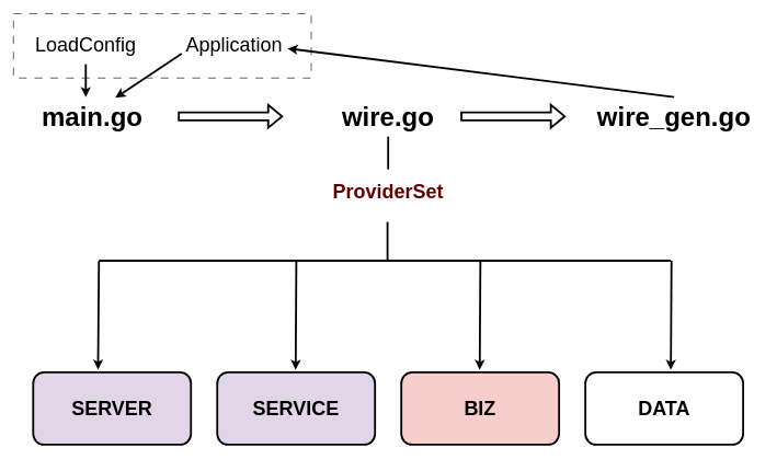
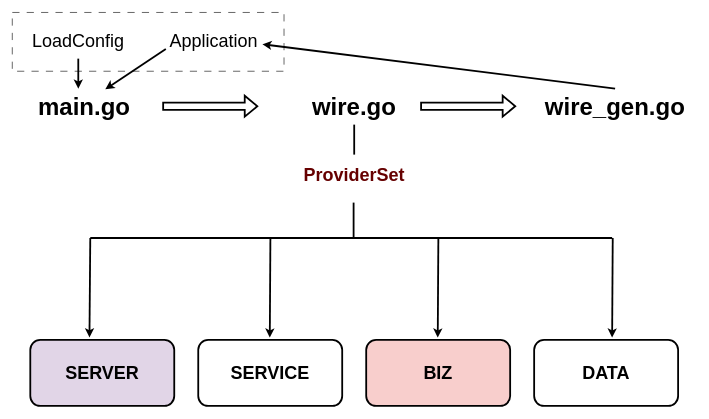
  <mxCell id="0" />
  <mxCell id="1" parent="0" />
  <mxCell id="2" value="" style="rounded=0;whiteSpace=wrap;html=1;dashed=1;dashPattern=12 12;" vertex="1" parent="1"><mxGeometry x="20" y="20" width="453" height="98" as="geometry" /></mxCell>
  <mxCell id="3" value="wire.go" style="text;html=1;strokeColor=none;fillColor=none;align=center;verticalAlign=middle;whiteSpace=wrap;rounded=0;fontSize=40;fontStyle=1" parent="1" vertex="1"><mxGeometry x="480" y="137" width="220" height="80" as="geometry" /></mxCell>
  <mxCell id="4" value="main.go" style="text;html=1;strokeColor=none;fillColor=none;align=center;verticalAlign=middle;whiteSpace=wrap;rounded=0;fontSize=40;fontStyle=1" parent="1" vertex="1"><mxGeometry x="30" y="137" width="220" height="80" as="geometry" /></mxCell>
  <mxCell id="5" value="wire_gen.go" style="text;html=1;strokeColor=none;fillColor=none;align=center;verticalAlign=middle;whiteSpace=wrap;rounded=0;fontSize=40;fontStyle=1" parent="1" vertex="1"><mxGeometry x="890" y="137" width="270" height="80" as="geometry" /></mxCell>
  <mxCell id="6" value="SERVER" style="rounded=1;whiteSpace=wrap;html=1;fontSize=30;fontStyle=1;strokeWidth=3;fillColor=#e1d5e7;" parent="1" vertex="1"><mxGeometry x="50" y="566" width="240" height="110" as="geometry" /></mxCell>
- <mxCell id="7" value="SERVICE" style="rounded=1;whiteSpace=wrap;html=1;fontSize=30;fontStyle=1;strokeWidth=3;fillColor=#e1d5e7;" parent="1" vertex="1"><mxGeometry x="330" y="566" width="240" height="110" as="geometry" /></mxCell>
+ <mxCell id="7" value="SERVICE" style="rounded=1;whiteSpace=wrap;html=1;fontSize=30;fontStyle=1;strokeWidth=3;" parent="1" vertex="1"><mxGeometry x="330" y="566" width="240" height="110" as="geometry" /></mxCell>
  <mxCell id="8" value="BIZ" style="rounded=1;whiteSpace=wrap;html=1;fontSize=30;fontStyle=1;strokeWidth=3;fillColor=#f8cecc;" parent="1" vertex="1"><mxGeometry x="610" y="566" width="240" height="110" as="geometry" /></mxCell>
  <mxCell id="9" value="DATA" style="rounded=1;whiteSpace=wrap;html=1;fontSize=30;fontStyle=1;strokeWidth=3;" parent="1" vertex="1"><mxGeometry x="890" y="566" width="240" height="110" as="geometry" /></mxCell>
  <mxCell id="10" value="ProviderSet" style="text;html=1;strokeColor=none;fillColor=none;align=center;verticalAlign=middle;whiteSpace=wrap;rounded=0;fontSize=30;fontStyle=1;fontColor=#660000;" parent="1" vertex="1"><mxGeometry x="480" y="250" width="220" height="80" as="geometry" /></mxCell>
  <mxCell id="11" value="" style="endArrow=none;html=1;rounded=0;strokeWidth=3;" parent="1" edge="1"><mxGeometry width="50" height="50" relative="1" as="geometry"><mxPoint x="590" y="207" as="sourcePoint" /><mxPoint x="590" y="257" as="targetPoint" /><Array as="points"><mxPoint x="590" y="237" /></Array></mxGeometry></mxCell>
  <mxCell id="12" value="" style="endArrow=none;html=1;rounded=0;strokeWidth=3;" parent="1" edge="1"><mxGeometry width="50" height="50" relative="1" as="geometry"><mxPoint x="589" y="397" as="sourcePoint" /><mxPoint x="589" y="337" as="targetPoint" /></mxGeometry></mxCell>
  <mxCell id="13" value="" style="endArrow=none;html=1;rounded=0;strokeWidth=3;" parent="1" edge="1"><mxGeometry width="50" height="50" relative="1" as="geometry"><mxPoint x="150" y="396" as="sourcePoint" /><mxPoint x="1020" y="396" as="targetPoint" /></mxGeometry></mxCell>
  <mxCell id="14" value="" style="endArrow=none;html=1;rounded=0;exitX=0.411;exitY=-0.039;exitDx=0;exitDy=0;exitPerimeter=0;startArrow=classic;startFill=1;strokeWidth=3;" parent="1" source="6" edge="1"><mxGeometry width="50" height="50" relative="1" as="geometry"><mxPoint x="150" y="486" as="sourcePoint" /><mxPoint x="150" y="396" as="targetPoint" /></mxGeometry></mxCell>
  <mxCell id="15" value="" style="endArrow=none;html=1;rounded=0;exitX=0.411;exitY=-0.039;exitDx=0;exitDy=0;exitPerimeter=0;startArrow=classic;startFill=1;strokeWidth=3;" parent="1" edge="1"><mxGeometry width="50" height="50" relative="1" as="geometry"><mxPoint x="449.29" y="562" as="sourcePoint" /><mxPoint x="450.29" y="396" as="targetPoint" /></mxGeometry></mxCell>
  <mxCell id="16" value="" style="endArrow=none;html=1;rounded=0;exitX=0.411;exitY=-0.039;exitDx=0;exitDy=0;exitPerimeter=0;startArrow=classic;startFill=1;strokeWidth=3;" parent="1" edge="1"><mxGeometry width="50" height="50" relative="1" as="geometry"><mxPoint x="729.29" y="562" as="sourcePoint" /><mxPoint x="730.29" y="396" as="targetPoint" /></mxGeometry></mxCell>
  <mxCell id="17" value="" style="endArrow=none;html=1;rounded=0;exitX=0.411;exitY=-0.039;exitDx=0;exitDy=0;exitPerimeter=0;startArrow=classic;startFill=1;strokeWidth=3;" parent="1" edge="1"><mxGeometry width="50" height="50" relative="1" as="geometry"><mxPoint x="1020" y="562" as="sourcePoint" /><mxPoint x="1021" y="396" as="targetPoint" /></mxGeometry></mxCell>
  <mxCell id="18" value="" style="shape=flexArrow;endArrow=classic;html=1;rounded=0;strokeWidth=3;" parent="1" edge="1"><mxGeometry width="50" height="50" relative="1" as="geometry"><mxPoint x="270" y="176.29" as="sourcePoint" /><mxPoint x="430" y="176.29" as="targetPoint" /></mxGeometry></mxCell>
  <mxCell id="19" value="" style="shape=flexArrow;endArrow=classic;html=1;rounded=0;strokeWidth=3;" parent="1" edge="1"><mxGeometry width="50" height="50" relative="1" as="geometry"><mxPoint x="700" y="176.29" as="sourcePoint" /><mxPoint x="860" y="176.29" as="targetPoint" /></mxGeometry></mxCell>
  <mxCell id="20" value="LoadConfig" style="text;html=1;strokeColor=none;fillColor=none;align=center;verticalAlign=middle;whiteSpace=wrap;rounded=0;fontSize=30;" parent="1" vertex="1"><mxGeometry x="20" y="27" width="220" height="80" as="geometry" /></mxCell>
  <mxCell id="21" value="" style="endArrow=classic;html=1;rounded=0;strokeWidth=3;startArrow=none;startFill=0;endFill=1;" parent="1" edge="1"><mxGeometry width="50" height="50" relative="1" as="geometry"><mxPoint x="130" y="97" as="sourcePoint" /><mxPoint x="130" y="147" as="targetPoint" /><Array as="points"><mxPoint x="130" y="127" /></Array></mxGeometry></mxCell>
  <mxCell id="22" value="Application" style="text;html=1;strokeColor=none;fillColor=none;align=center;verticalAlign=middle;whiteSpace=wrap;rounded=0;fontSize=30;" parent="1" vertex="1"><mxGeometry x="246" y="27" width="220" height="80" as="geometry" /></mxCell>
  <mxCell id="23" value="" style="endArrow=none;html=1;rounded=0;strokeWidth=3;startArrow=classic;startFill=1;endFill=0;exitX=0.868;exitY=0.575;exitDx=0;exitDy=0;exitPerimeter=0;" parent="1" edge="1" source="22"><mxGeometry width="50" height="50" relative="1" as="geometry"><mxPoint x="1025" y="97" as="sourcePoint" /><mxPoint x="1025" y="147" as="targetPoint" /><Array as="points" /></mxGeometry></mxCell>
  <mxCell id="24" value="" style="endArrow=classic;html=1;rounded=0;strokeWidth=3;startArrow=none;startFill=0;endFill=1;exitX=0.136;exitY=0.675;exitDx=0;exitDy=0;exitPerimeter=0;" edge="1" parent="1" source="22"><mxGeometry width="50" height="50" relative="1" as="geometry"><mxPoint x="175" y="98" as="sourcePoint" /><mxPoint x="175" y="148" as="targetPoint" /><Array as="points" /></mxGeometry></mxCell>
